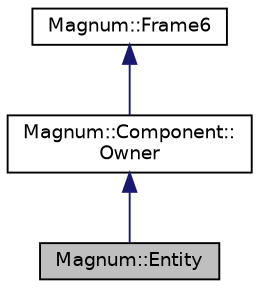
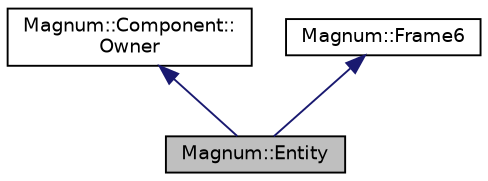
  digraph {
    node [color=black fillcolor=white fontname=Helvetica fontsize=10 shape=record style=filled]
    edge [color=midnightblue dir=back fontname=Helvetica fontsize=10 labelfontname=Helvetica labelfontsize=10 style=solid]
    n1 [fillcolor=grey75 fontcolor=black height=0.2 label="Magnum::Entity" width=0.4]
    n2 [height=0.2 label="Magnum::Component::\lOwner" width=0.4]
    n3 [height=0.2 label="Magnum::Frame6" width=0.4]
    n2 -> n1
-   n3 -> n2
+   n3 -> n1
  }
